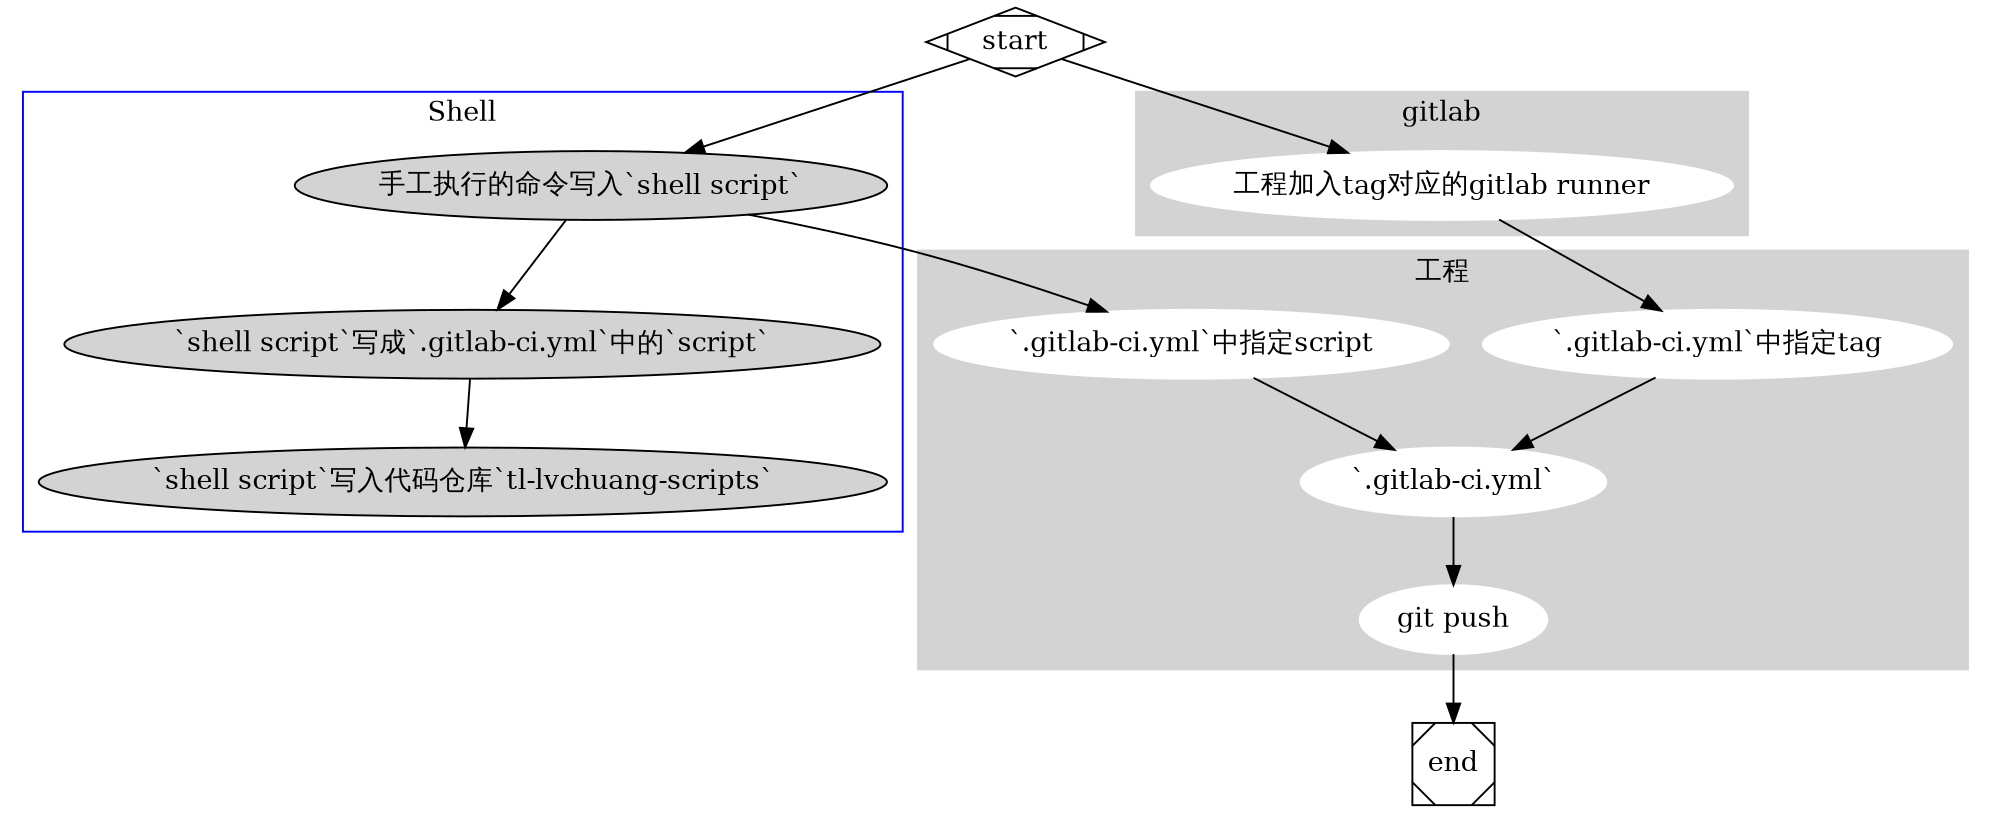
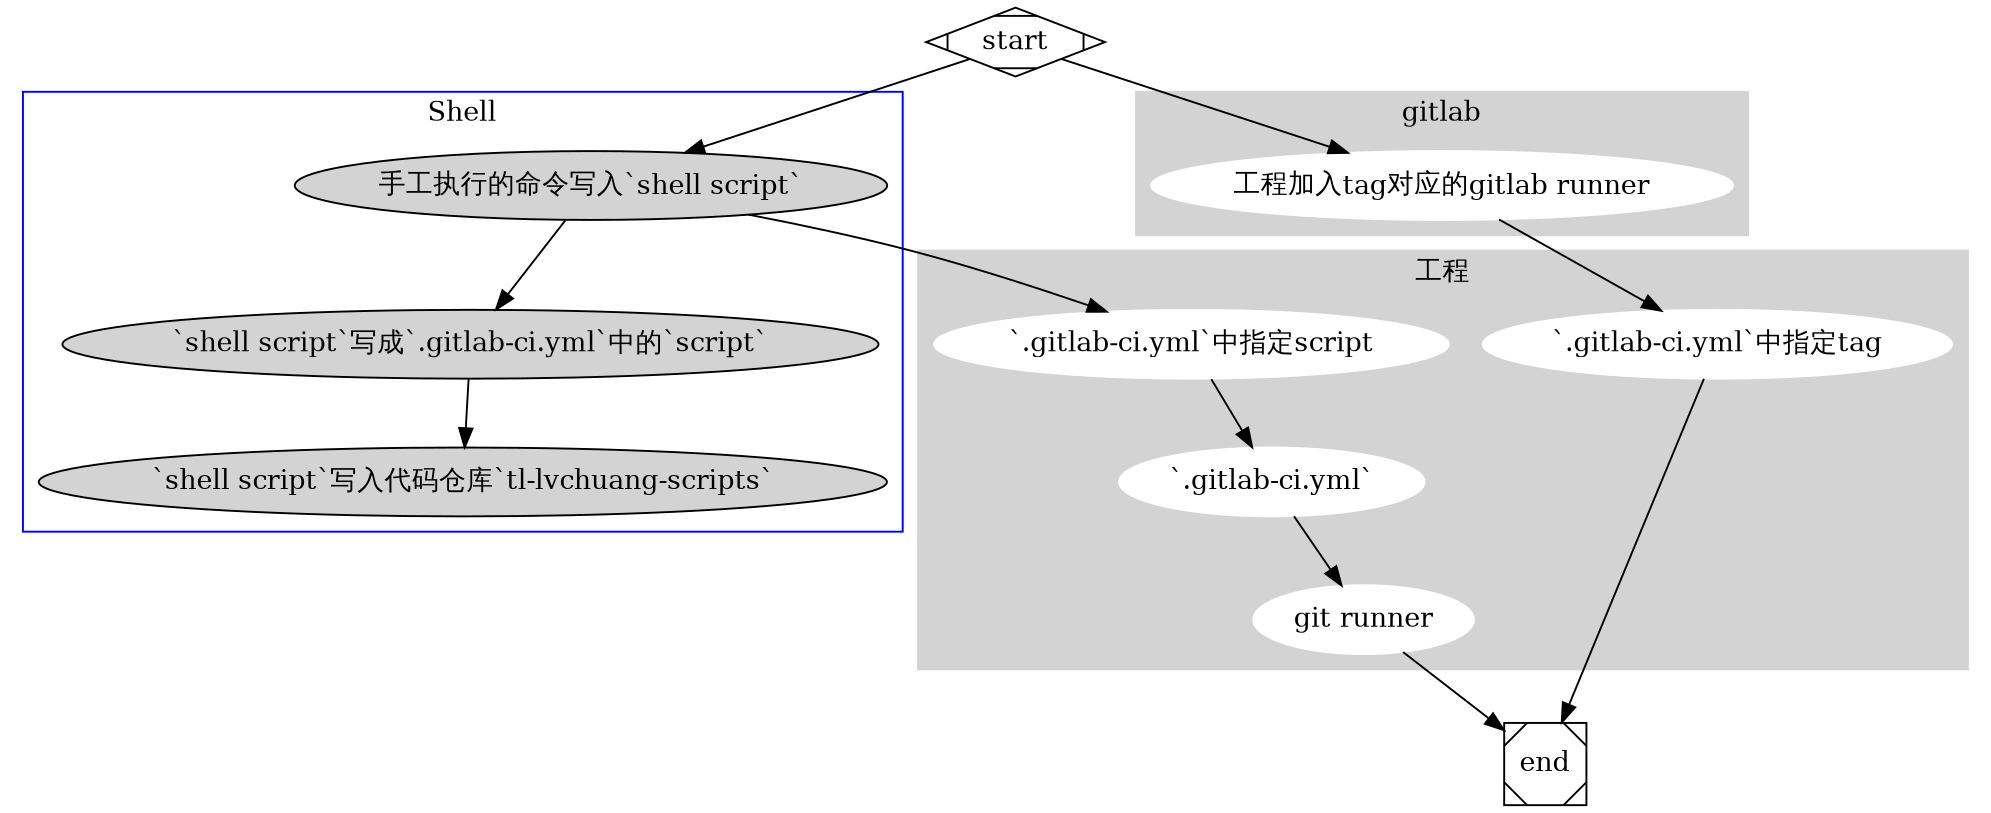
  digraph {
    node [style=filled]
    n1 [color=white label="`.gitlab-ci.yml`中指定script"]
    n2 [color=white label="`.gitlab-ci.yml`"]
    n3 [color=white label="`.gitlab-ci.yml`中指定tag"]
-   n4 [color=white label="git push"]
+   n4 [color=white label="git runner"]
    n5 [label="手工执行的命令写入`shell script`"]
    n6 [label="`shell script`写成`.gitlab-ci.yml`中的`script`"]
    n7 [label="`shell script`写入代码仓库`tl-lvchuang-scripts`"]
    n8 [color=white label="工程加入tag对应的gitlab runner"]
    end [shape=Msquare style=""]
    start [shape=Mdiamond style=""]
    subgraph cluster_1 {
      color=lightgrey
      label="工程"
      style=filled
      n1
      n2
      n3
      n4
    }
    subgraph cluster_2 {
      color=blue
      label=Shell
      n5
      n6
      n7
    }
    subgraph cluster_3 {
      color=lightgrey
      label=gitlab
      style=filled
      n8
    }
    n1 -> n2
    n2 -> n4
-   n3 -> n2
+   n3 -> end
    n4 -> end
    n5 -> n1
    n5 -> n6
    n6 -> n7
    n8 -> n3
    start -> n5
    start -> n8
  }
